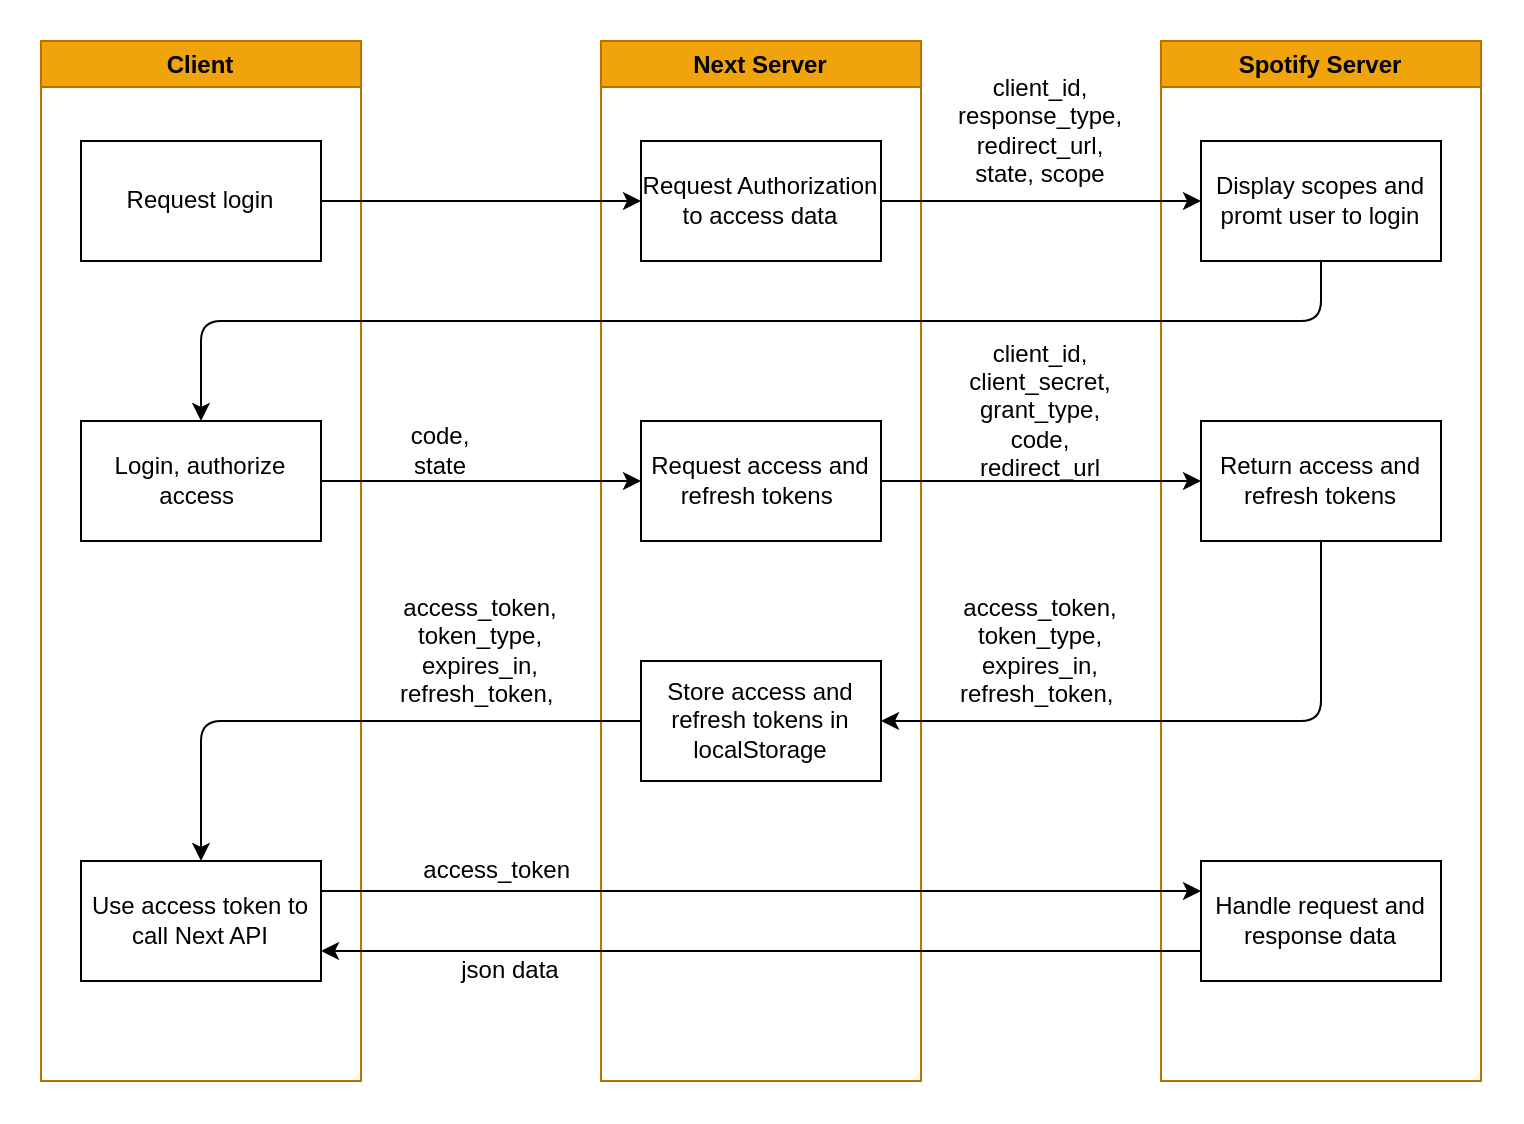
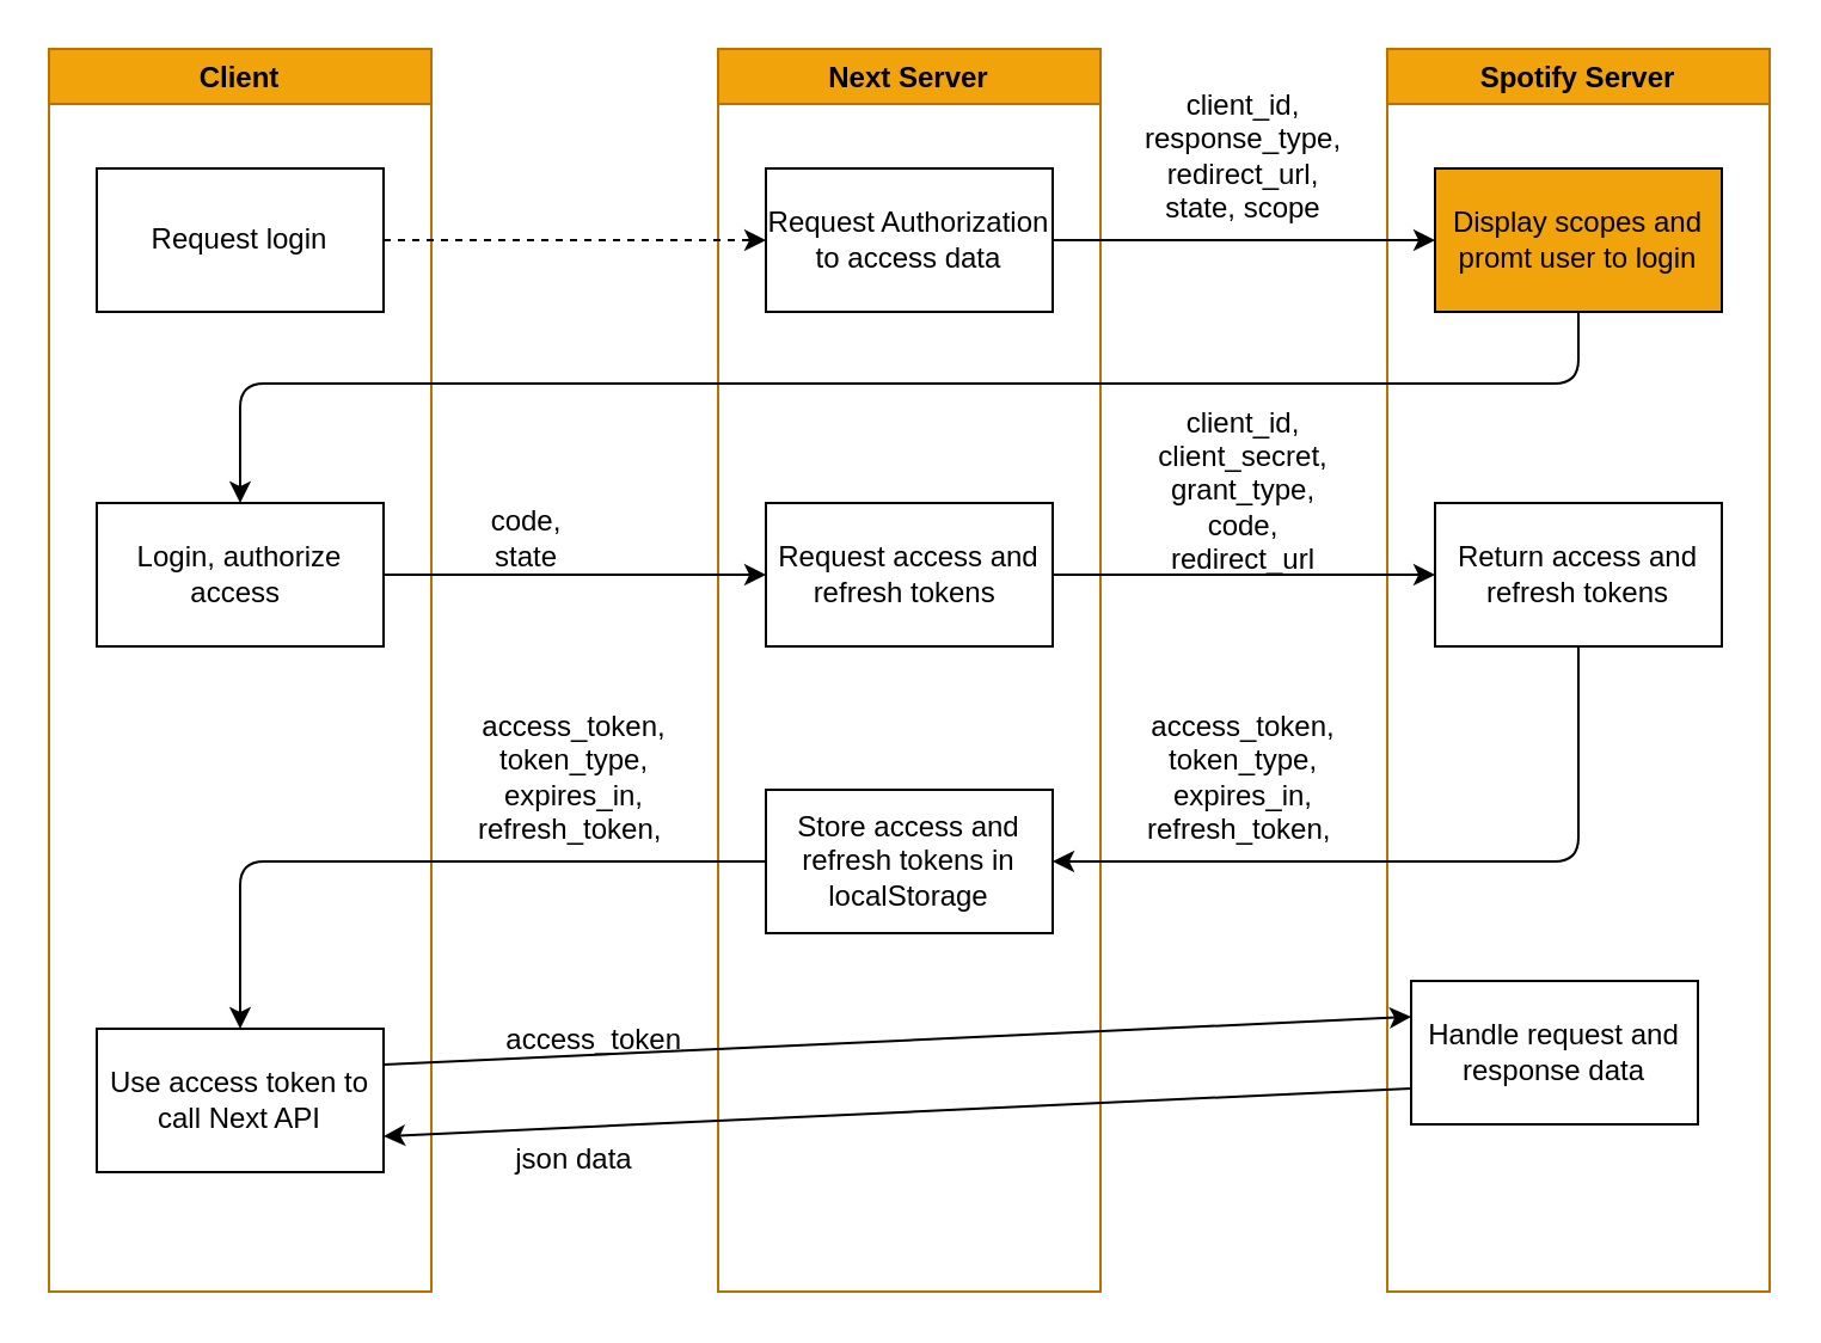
  <mxCell id="0" />
  <mxCell id="1" parent="0" />
  <mxCell id="2" value="Client" style="swimlane;fillColor=#f0a30a;fontColor=#000000;strokeColor=#BD7000;swimlaneFillColor=default;" parent="1" vertex="1"><mxGeometry x="20" y="20" width="160" height="520" as="geometry" /></mxCell>
  <mxCell id="3" value="Request login" style="rounded=0;whiteSpace=wrap;html=1;" parent="2" vertex="1"><mxGeometry x="20" y="50" width="120" height="60" as="geometry" /></mxCell>
  <mxCell id="4" value="Login, authorize access&amp;nbsp;" style="rounded=0;whiteSpace=wrap;html=1;" parent="2" vertex="1"><mxGeometry x="20" y="190" width="120" height="60" as="geometry" /></mxCell>
  <mxCell id="5" value="Use access token to call Next API" style="rounded=0;whiteSpace=wrap;html=1;" parent="2" vertex="1"><mxGeometry x="20" y="410" width="120" height="60" as="geometry" /></mxCell>
  <mxCell id="6" value="Next Server" style="swimlane;fillColor=#f0a30a;fontColor=#000000;strokeColor=#BD7000;swimlaneFillColor=default;" parent="1" vertex="1"><mxGeometry x="300" y="20" width="160" height="520" as="geometry" /></mxCell>
  <mxCell id="7" value="Request Authorization to access data" style="rounded=0;whiteSpace=wrap;html=1;" parent="6" vertex="1"><mxGeometry x="20" y="50" width="120" height="60" as="geometry" /></mxCell>
  <mxCell id="8" value="Request access and refresh tokens&amp;nbsp;" style="rounded=0;whiteSpace=wrap;html=1;" parent="6" vertex="1"><mxGeometry x="20" y="190" width="120" height="60" as="geometry" /></mxCell>
  <mxCell id="9" value="Store access and refresh tokens in localStorage" style="rounded=0;whiteSpace=wrap;html=1;" parent="6" vertex="1"><mxGeometry x="20" y="310" width="120" height="60" as="geometry" /></mxCell>
  <mxCell id="10" value="Spotify Server" style="swimlane;fillColor=#f0a30a;fontColor=#000000;strokeColor=#BD7000;swimlaneFillColor=default;gradientColor=none;" parent="1" vertex="1"><mxGeometry x="580" y="20" width="160" height="520" as="geometry" /></mxCell>
- <mxCell id="11" value="Display scopes and promt user to login" style="rounded=0;whiteSpace=wrap;html=1;" parent="10" vertex="1"><mxGeometry x="20" y="50" width="120" height="60" as="geometry" /></mxCell>
+ <mxCell id="11" value="Display scopes and promt user to login" style="rounded=0;whiteSpace=wrap;html=1;fillColor=#f0a30a;" parent="10" vertex="1"><mxGeometry x="20" y="50" width="120" height="60" as="geometry" /></mxCell>
  <mxCell id="12" value="Return access and refresh tokens" style="rounded=0;whiteSpace=wrap;html=1;" parent="10" vertex="1"><mxGeometry x="20" y="190" width="120" height="60" as="geometry" /></mxCell>
- <mxCell id="13" value="Handle request and response data" style="rounded=0;whiteSpace=wrap;html=1;" parent="10" vertex="1"><mxGeometry x="20" y="410" width="120" height="60" as="geometry" /></mxCell>
- <mxCell id="14" style="edgeStyle=none;html=1;exitX=1;exitY=0.5;exitDx=0;exitDy=0;entryX=0;entryY=0.5;entryDx=0;entryDy=0;" parent="1" source="3" target="7" edge="1"><mxGeometry relative="1" as="geometry" /></mxCell>
+ <mxCell id="13" value="Handle request and response data" style="rounded=0;whiteSpace=wrap;html=1;" parent="10" vertex="1"><mxGeometry x="10" y="390" width="120" height="60" as="geometry" /></mxCell>
+ <mxCell id="14" style="edgeStyle=none;html=1;exitX=1;exitY=0.5;exitDx=0;exitDy=0;entryX=0;entryY=0.5;entryDx=0;entryDy=0;dashed=1;" parent="1" source="3" target="7" edge="1"><mxGeometry relative="1" as="geometry" /></mxCell>
  <mxCell id="15" style="edgeStyle=none;html=1;exitX=1;exitY=0.5;exitDx=0;exitDy=0;entryX=0;entryY=0.5;entryDx=0;entryDy=0;" parent="1" source="7" target="11" edge="1"><mxGeometry relative="1" as="geometry" /></mxCell>
  <mxCell id="16" value="client_id,&lt;br&gt;response_type,&lt;br&gt;redirect_url,&lt;br&gt;state, scope" style="text;html=1;strokeColor=none;fillColor=none;align=center;verticalAlign=middle;whiteSpace=wrap;rounded=0;" parent="1" vertex="1"><mxGeometry x="490" y="50" width="60" height="30" as="geometry" /></mxCell>
  <mxCell id="17" style="edgeStyle=none;html=1;" parent="1" source="11" target="4" edge="1"><mxGeometry relative="1" as="geometry"><Array as="points"><mxPoint x="660" y="160" /><mxPoint x="100" y="160" /></Array></mxGeometry></mxCell>
  <mxCell id="18" value="code, state" style="text;html=1;strokeColor=none;fillColor=none;align=center;verticalAlign=middle;whiteSpace=wrap;rounded=0;" parent="1" vertex="1"><mxGeometry x="190" y="210" width="60" height="30" as="geometry" /></mxCell>
  <mxCell id="19" style="edgeStyle=none;html=1;exitX=1;exitY=0.5;exitDx=0;exitDy=0;" parent="1" source="4" target="8" edge="1"><mxGeometry relative="1" as="geometry" /></mxCell>
  <mxCell id="20" style="edgeStyle=none;html=1;exitX=1;exitY=0.5;exitDx=0;exitDy=0;entryX=0;entryY=0.5;entryDx=0;entryDy=0;" parent="1" source="8" target="12" edge="1"><mxGeometry relative="1" as="geometry" /></mxCell>
  <mxCell id="21" value="client_id,&lt;br&gt;client_secret,&lt;br&gt;grant_type,&lt;br&gt;code, redirect_url" style="text;html=1;strokeColor=none;fillColor=none;align=center;verticalAlign=middle;whiteSpace=wrap;rounded=0;" parent="1" vertex="1"><mxGeometry x="490" y="190" width="60" height="30" as="geometry" /></mxCell>
  <mxCell id="22" style="edgeStyle=none;html=1;entryX=1;entryY=0.5;entryDx=0;entryDy=0;" parent="1" source="12" target="9" edge="1"><mxGeometry relative="1" as="geometry"><Array as="points"><mxPoint x="660" y="360" /></Array></mxGeometry></mxCell>
  <mxCell id="23" value="access_token,&lt;br&gt;token_type,&lt;br&gt;expires_in,&lt;br&gt;refresh_token,&amp;nbsp;" style="text;html=1;strokeColor=none;fillColor=none;align=center;verticalAlign=middle;whiteSpace=wrap;rounded=0;" parent="1" vertex="1"><mxGeometry x="490" y="310" width="60" height="30" as="geometry" /></mxCell>
  <mxCell id="24" style="edgeStyle=none;html=1;exitX=0;exitY=0.5;exitDx=0;exitDy=0;" parent="1" source="9" target="5" edge="1"><mxGeometry relative="1" as="geometry"><Array as="points"><mxPoint x="100" y="360" /></Array></mxGeometry></mxCell>
  <mxCell id="25" value="access_token,&lt;br&gt;token_type,&lt;br&gt;expires_in,&lt;br&gt;refresh_token,&amp;nbsp;" style="text;html=1;strokeColor=none;fillColor=none;align=center;verticalAlign=middle;whiteSpace=wrap;rounded=0;" parent="1" vertex="1"><mxGeometry x="210" y="310" width="60" height="30" as="geometry" /></mxCell>
  <mxCell id="26" style="edgeStyle=none;html=1;exitX=1;exitY=0.25;exitDx=0;exitDy=0;entryX=0;entryY=0.25;entryDx=0;entryDy=0;" parent="1" source="5" target="13" edge="1"><mxGeometry relative="1" as="geometry" /></mxCell>
  <mxCell id="27" style="edgeStyle=none;html=1;exitX=0;exitY=0.75;exitDx=0;exitDy=0;entryX=1;entryY=0.75;entryDx=0;entryDy=0;" parent="1" source="13" target="5" edge="1"><mxGeometry relative="1" as="geometry" /></mxCell>
  <mxCell id="28" value="access_token&amp;nbsp;" style="text;html=1;strokeColor=none;fillColor=none;align=center;verticalAlign=middle;whiteSpace=wrap;rounded=0;" parent="1" vertex="1"><mxGeometry x="220" y="420" width="60" height="30" as="geometry" /></mxCell>
- <mxCell id="29" value="json data" style="text;html=1;strokeColor=none;fillColor=none;align=center;verticalAlign=middle;whiteSpace=wrap;rounded=0;" parent="1" vertex="1"><mxGeometry x="225" y="470" width="60" height="30" as="geometry" /></mxCell>
+ <mxCell id="29" value="json data" style="text;html=1;strokeColor=none;fillColor=none;align=center;verticalAlign=middle;whiteSpace=wrap;rounded=0;" parent="1" vertex="1"><mxGeometry x="210" y="470" width="60" height="30" as="geometry" /></mxCell>
